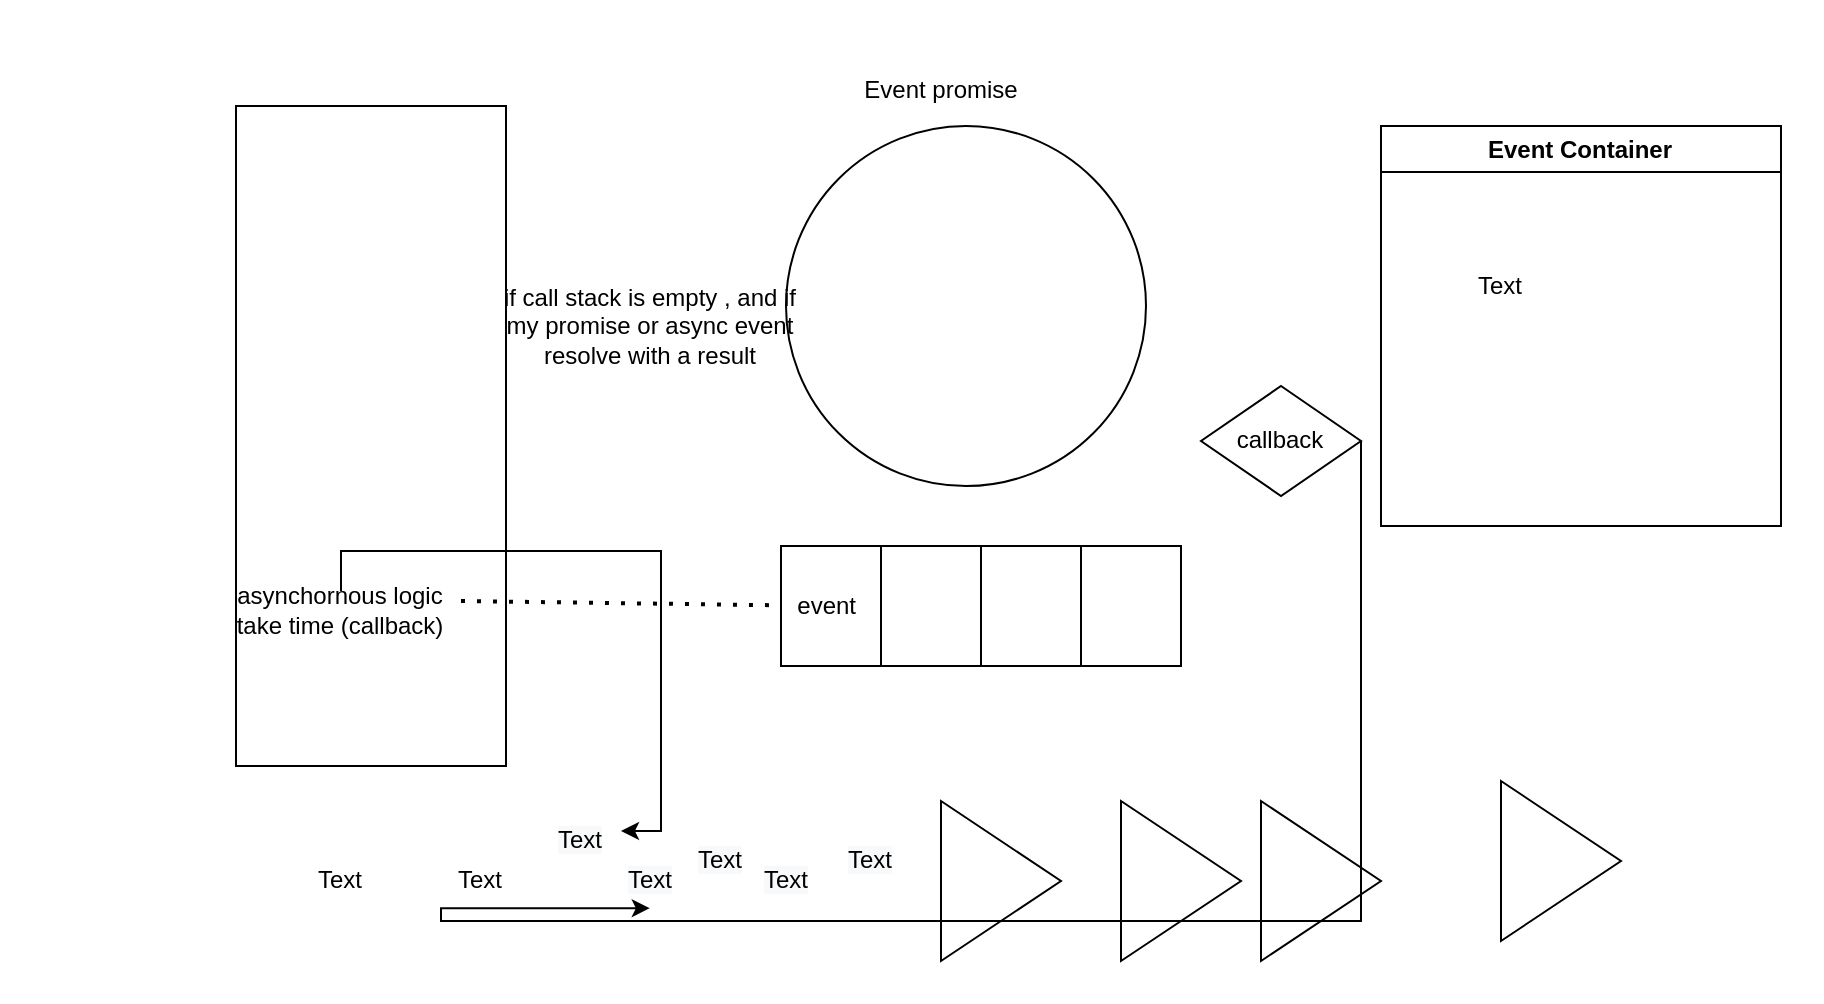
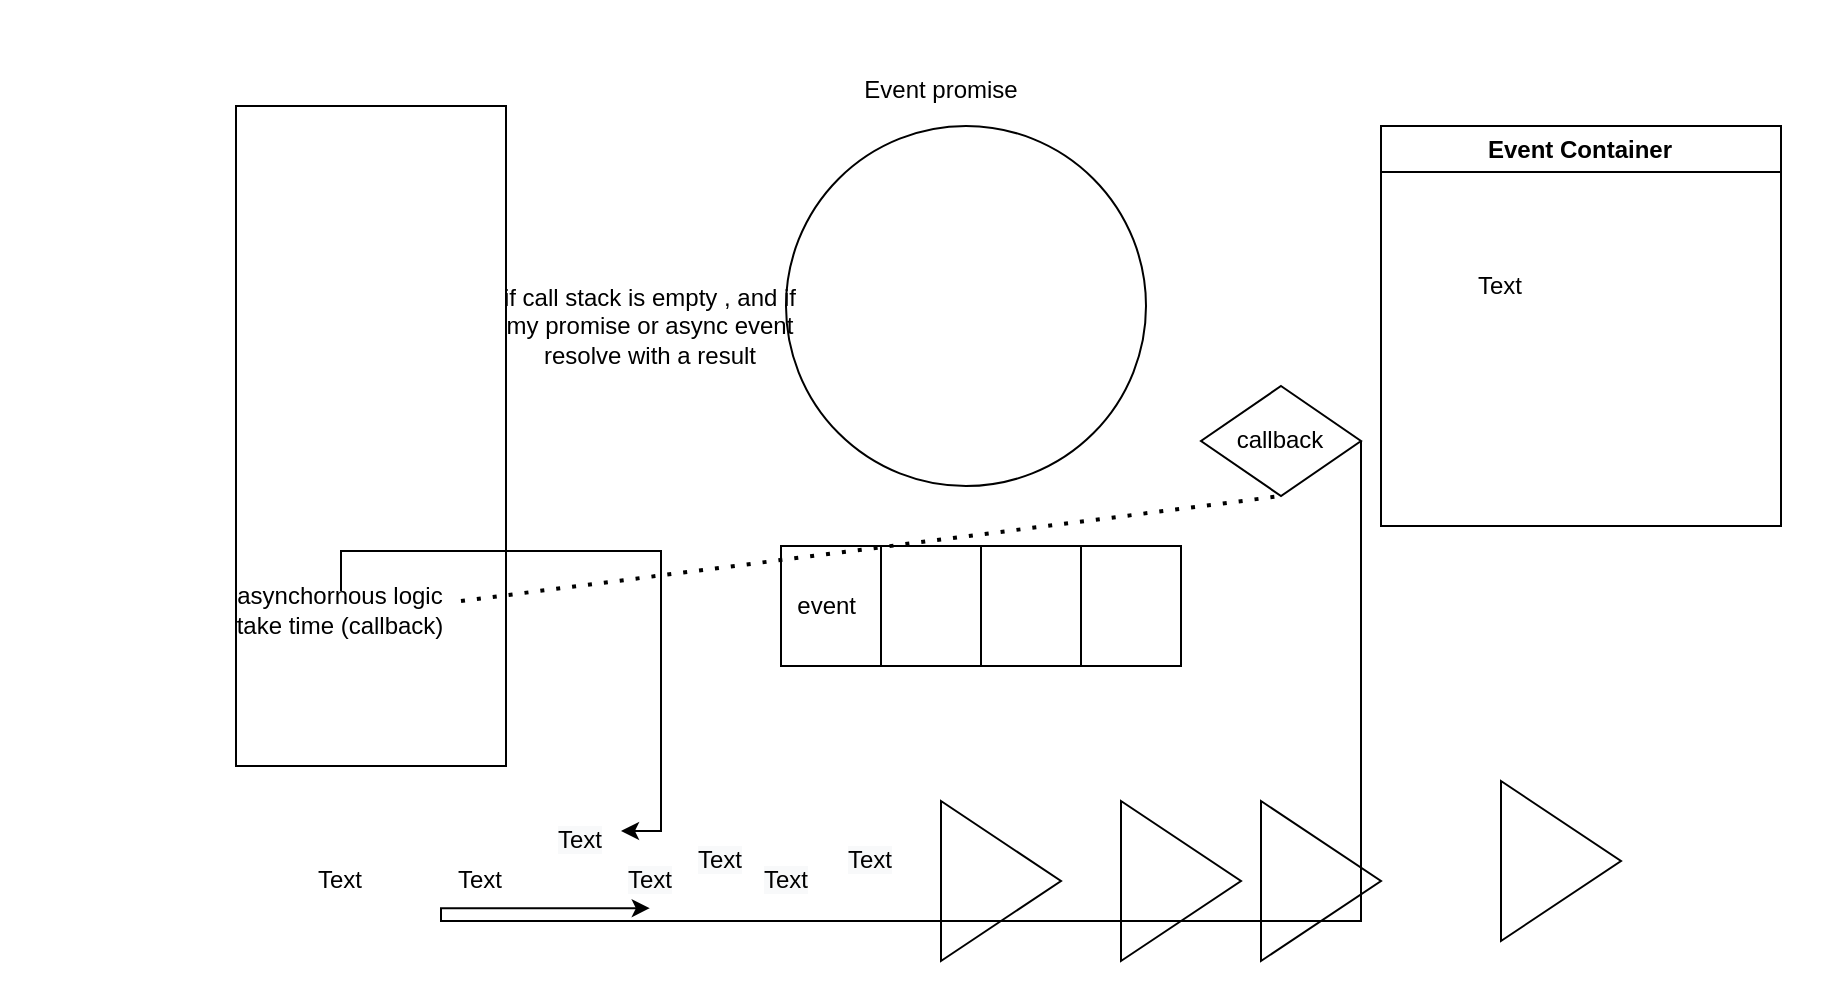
  <mxCell id="0" />
  <mxCell id="1" parent="0" />
  <mxCell id="2" value="" style="rounded=0;whiteSpace=wrap;html=1;rotation=90;" vertex="1" parent="1"><mxGeometry x="20" y="150" width="330" height="135" as="geometry" /></mxCell>
  <mxCell id="3" value="" style="triangle;whiteSpace=wrap;html=1;" vertex="1" parent="1"><mxGeometry x="750" y="390" width="60" height="80" as="geometry" /></mxCell>
  <mxCell id="4" value="" style="triangle;whiteSpace=wrap;html=1;" vertex="1" parent="1"><mxGeometry x="630" y="400" width="60" height="80" as="geometry" /></mxCell>
  <mxCell id="5" value="Event Container" style="swimlane;" vertex="1" parent="1"><mxGeometry x="690" y="62.5" width="200" height="200" as="geometry" /></mxCell>
  <mxCell id="6" value="Text" style="text;html=1;strokeColor=none;fillColor=none;align=center;verticalAlign=middle;whiteSpace=wrap;rounded=0;" vertex="1" parent="5"><mxGeometry x="40" y="70" width="40" height="20" as="geometry" /></mxCell>
  <mxCell id="7" value="&#10;&#10;&lt;span style=&quot;color: rgb(0, 0, 0); font-family: helvetica; font-size: 12px; font-style: normal; font-weight: 400; letter-spacing: normal; text-align: center; text-indent: 0px; text-transform: none; word-spacing: 0px; background-color: rgb(248, 249, 250); display: inline; float: none;&quot;&gt;Text&lt;/span&gt;&#10;&#10;" style="text;html=1;strokeColor=none;fillColor=none;align=center;verticalAlign=middle;whiteSpace=wrap;rounded=0;" vertex="1" parent="1"><mxGeometry x="305" y="430" width="40" height="20" as="geometry" /></mxCell>
  <mxCell id="8" value="&#10;&#10;&lt;span style=&quot;color: rgb(0, 0, 0); font-family: helvetica; font-size: 12px; font-style: normal; font-weight: 400; letter-spacing: normal; text-align: center; text-indent: 0px; text-transform: none; word-spacing: 0px; background-color: rgb(248, 249, 250); display: inline; float: none;&quot;&gt;Text&lt;/span&gt;&#10;&#10;" style="text;html=1;strokeColor=none;fillColor=none;align=center;verticalAlign=middle;whiteSpace=wrap;rounded=0;" vertex="1" parent="1"><mxGeometry x="372.5" y="430" width="40" height="20" as="geometry" /></mxCell>
  <mxCell id="9" value="&#10;&#10;&lt;span style=&quot;color: rgb(0, 0, 0); font-family: helvetica; font-size: 12px; font-style: normal; font-weight: 400; letter-spacing: normal; text-align: center; text-indent: 0px; text-transform: none; word-spacing: 0px; background-color: rgb(248, 249, 250); display: inline; float: none;&quot;&gt;Text&lt;/span&gt;&#10;&#10;" style="text;html=1;strokeColor=none;fillColor=none;align=center;verticalAlign=middle;whiteSpace=wrap;rounded=0;" vertex="1" parent="1"><mxGeometry x="340" y="420" width="40" height="20" as="geometry" /></mxCell>
  <mxCell id="10" value="&#10;&#10;&lt;span style=&quot;color: rgb(0, 0, 0); font-family: helvetica; font-size: 12px; font-style: normal; font-weight: 400; letter-spacing: normal; text-align: center; text-indent: 0px; text-transform: none; word-spacing: 0px; background-color: rgb(248, 249, 250); display: inline; float: none;&quot;&gt;Text&lt;/span&gt;&#10;&#10;" style="text;html=1;strokeColor=none;fillColor=none;align=center;verticalAlign=middle;whiteSpace=wrap;rounded=0;" vertex="1" parent="1"><mxGeometry x="270" y="410" width="40" height="20" as="geometry" /></mxCell>
  <mxCell id="11" value="" style="triangle;whiteSpace=wrap;html=1;" vertex="1" parent="1"><mxGeometry x="560" y="400" width="60" height="80" as="geometry" /></mxCell>
  <mxCell id="12" value="" style="triangle;whiteSpace=wrap;html=1;" vertex="1" parent="1"><mxGeometry x="470" y="400" width="60" height="80" as="geometry" /></mxCell>
  <mxCell id="13" value="&#10;&#10;&lt;span style=&quot;color: rgb(0, 0, 0); font-family: helvetica; font-size: 12px; font-style: normal; font-weight: 400; letter-spacing: normal; text-align: center; text-indent: 0px; text-transform: none; word-spacing: 0px; background-color: rgb(248, 249, 250); display: inline; float: none;&quot;&gt;Text&lt;/span&gt;&#10;&#10;" style="text;html=1;strokeColor=none;fillColor=none;align=center;verticalAlign=middle;whiteSpace=wrap;rounded=0;" vertex="1" parent="1"><mxGeometry x="415" y="420" width="40" height="20" as="geometry" /></mxCell>
  <mxCell id="14" style="edgeStyle=orthogonalEdgeStyle;rounded=0;orthogonalLoop=1;jettySize=auto;html=1;exitX=0.5;exitY=0;exitDx=0;exitDy=0;entryX=1;entryY=0.25;entryDx=0;entryDy=0;" edge="1" parent="1" source="17" target="10"><mxGeometry relative="1" as="geometry" /></mxCell>
  <mxCell id="15" value="" style="ellipse;whiteSpace=wrap;html=1;aspect=fixed;" vertex="1" parent="1"><mxGeometry x="392.5" y="62.5" width="180" height="180" as="geometry" /></mxCell>
  <mxCell id="16" value="Event promise" style="text;html=1;strokeColor=none;fillColor=none;align=center;verticalAlign=middle;whiteSpace=wrap;rounded=0;" vertex="1" parent="1"><mxGeometry x="392.5" y="20" width="155" height="50" as="geometry" /></mxCell>
  <mxCell id="17" value="asynchornous logic take time (callback)" style="text;html=1;strokeColor=none;fillColor=none;align=center;verticalAlign=middle;whiteSpace=wrap;rounded=0;" vertex="1" parent="1"><mxGeometry x="110" y="295" width="120" height="20" as="geometry" /></mxCell>
  <mxCell id="18" value="event&amp;nbsp;" style="rounded=0;whiteSpace=wrap;html=1;" vertex="1" parent="1"><mxGeometry x="390" y="272.5" width="50" height="60" as="geometry" /></mxCell>
  <mxCell id="19" value="" style="rounded=0;whiteSpace=wrap;html=1;" vertex="1" parent="1"><mxGeometry x="440" y="272.5" width="50" height="60" as="geometry" /></mxCell>
  <mxCell id="20" value="" style="rounded=0;whiteSpace=wrap;html=1;" vertex="1" parent="1"><mxGeometry x="540" y="272.5" width="50" height="60" as="geometry" /></mxCell>
  <mxCell id="21" value="" style="rounded=0;whiteSpace=wrap;html=1;" vertex="1" parent="1"><mxGeometry x="490" y="272.5" width="50" height="60" as="geometry" /></mxCell>
  <mxCell id="22" value="Text" style="text;html=1;strokeColor=none;fillColor=none;align=center;verticalAlign=middle;whiteSpace=wrap;rounded=0;" vertex="1" parent="1"><mxGeometry x="220" y="430" width="40" height="20" as="geometry" /></mxCell>
  <mxCell id="23" value="Text" style="text;html=1;strokeColor=none;fillColor=none;align=center;verticalAlign=middle;whiteSpace=wrap;rounded=0;" vertex="1" parent="1"><mxGeometry x="150" y="430" width="40" height="20" as="geometry" /></mxCell>
  <mxCell id="24" style="edgeStyle=orthogonalEdgeStyle;rounded=0;orthogonalLoop=1;jettySize=auto;html=1;exitX=1;exitY=0.5;exitDx=0;exitDy=0;entryX=0.485;entryY=1.18;entryDx=0;entryDy=0;entryPerimeter=0;" edge="1" parent="1" source="25" target="7"><mxGeometry relative="1" as="geometry"><Array as="points"><mxPoint x="220" y="460" /><mxPoint x="220" y="454" /></Array></mxGeometry></mxCell>
  <mxCell id="25" value="callback" style="rhombus;whiteSpace=wrap;html=1;" vertex="1" parent="1"><mxGeometry x="600" y="192.5" width="80" height="55" as="geometry" /></mxCell>
- <mxCell id="26" value="" style="endArrow=none;dashed=1;html=1;dashPattern=1 3;strokeWidth=2;exitX=1;exitY=0.25;exitDx=0;exitDy=0;" edge="1" parent="1" source="17" target="18"><mxGeometry width="50" height="50" relative="1" as="geometry"><mxPoint x="510" y="300" as="sourcePoint" /><mxPoint x="560" y="250" as="targetPoint" /></mxGeometry></mxCell>
+ <mxCell id="26" value="" style="endArrow=none;dashed=1;html=1;dashPattern=1 3;strokeWidth=2;entryX=0.5;entryY=1;entryDx=0;entryDy=0;exitX=1;exitY=0.25;exitDx=0;exitDy=0;" edge="1" parent="1" source="17" target="25"><mxGeometry width="50" height="50" relative="1" as="geometry"><mxPoint x="510" y="300" as="sourcePoint" /><mxPoint x="560" y="250" as="targetPoint" /></mxGeometry></mxCell>
  <mxCell id="27" value="if call stack is empty , and if my promise or async event resolve with a result" style="text;html=1;strokeColor=none;fillColor=none;align=center;verticalAlign=middle;whiteSpace=wrap;rounded=0;" vertex="1" parent="1"><mxGeometry x="250" y="152.5" width="150" height="20" as="geometry" /></mxCell>
